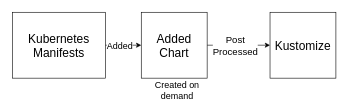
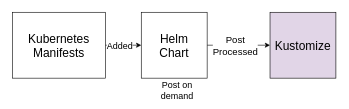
  <mxCell id="0" />
  <mxCell id="1" parent="0" />
  <mxCell id="2" style="edgeStyle=orthogonalEdgeStyle;rounded=0;orthogonalLoop=1;jettySize=auto;html=1;exitX=1;exitY=0.5;exitDx=0;exitDy=0;" edge="1" parent="1" source="4" target="7"><mxGeometry relative="1" as="geometry" /></mxCell>
  <mxCell id="3" value="&lt;font style=&quot;font-size: 15px&quot;&gt;Added&lt;/font&gt;" style="text;html=1;align=center;verticalAlign=middle;resizable=0;points=[];labelBackgroundColor=#ffffff;" vertex="1" connectable="0" parent="2"><mxGeometry x="-0.236" relative="1" as="geometry"><mxPoint as="offset" /></mxGeometry></mxCell>
  <mxCell id="4" value="&lt;div style=&quot;font-size: 20px&quot;&gt;&lt;font style=&quot;font-size: 20px&quot;&gt;Kubernetes&lt;/font&gt;&lt;/div&gt;&lt;div style=&quot;font-size: 20px&quot;&gt;&lt;font style=&quot;font-size: 20px&quot;&gt;Manifests&lt;br&gt;&lt;/font&gt;&lt;/div&gt;" style="whiteSpace=wrap;html=1;aspect=fixed;" vertex="1" parent="1"><mxGeometry x="20" y="20" width="155" height="110" as="geometry" /></mxCell>
  <mxCell id="5" style="edgeStyle=orthogonalEdgeStyle;rounded=0;orthogonalLoop=1;jettySize=auto;html=1;exitX=0.5;exitY=0;exitDx=0;exitDy=0;" edge="1" parent="1" source="7" target="8"><mxGeometry relative="1" as="geometry"><Array as="points"><mxPoint x="490" y="75" /><mxPoint x="490" y="75" /></Array></mxGeometry></mxCell>
  <mxCell id="6" value="&lt;div style=&quot;font-size: 16px&quot;&gt;&lt;font style=&quot;font-size: 16px&quot;&gt;Post&lt;/font&gt;&lt;/div&gt;&lt;div style=&quot;font-size: 16px&quot;&gt;&lt;font style=&quot;font-size: 16px&quot;&gt;Processed&lt;/font&gt;&lt;/div&gt;" style="text;html=1;align=center;verticalAlign=middle;resizable=0;points=[];labelBackgroundColor=#ffffff;" vertex="1" connectable="0" parent="5"><mxGeometry x="0.244" y="1" relative="1" as="geometry"><mxPoint x="-19" y="1" as="offset" /></mxGeometry></mxCell>
- <mxCell id="7" value="&lt;div style=&quot;font-size: 20px&quot;&gt;&lt;font style=&quot;font-size: 20px&quot;&gt;Added&lt;br&gt;&lt;/font&gt;&lt;/div&gt;&lt;div style=&quot;font-size: 20px&quot;&gt;&lt;font style=&quot;font-size: 20px&quot;&gt;Chart&lt;/font&gt;&lt;/div&gt;" style="whiteSpace=wrap;html=1;aspect=fixed;direction=south;" vertex="1" parent="1"><mxGeometry x="235" y="20" width="110" height="110" as="geometry" /></mxCell>
- <mxCell id="8" value="&lt;font style=&quot;font-size: 20px&quot;&gt;Kustomize&lt;/font&gt;" style="whiteSpace=wrap;html=1;aspect=fixed;" vertex="1" parent="1"><mxGeometry x="450" y="20" width="110" height="110" as="geometry" /></mxCell>
- <mxCell id="9" value="&lt;font style=&quot;font-size: 15px&quot;&gt;Created on demand&lt;/font&gt;" style="text;html=1;strokeColor=none;fillColor=none;align=center;verticalAlign=middle;whiteSpace=wrap;rounded=0;" vertex="1" parent="1"><mxGeometry x="245" y="140" width="100" height="20" as="geometry" /></mxCell>
+ <mxCell id="7" value="&lt;div style=&quot;font-size: 20px&quot;&gt;&lt;font style=&quot;font-size: 20px&quot;&gt;Helm&lt;br&gt;&lt;/font&gt;&lt;/div&gt;&lt;div style=&quot;font-size: 20px&quot;&gt;&lt;font style=&quot;font-size: 20px&quot;&gt;Chart&lt;/font&gt;&lt;/div&gt;" style="whiteSpace=wrap;html=1;aspect=fixed;direction=south;" vertex="1" parent="1"><mxGeometry x="235" y="20" width="110" height="110" as="geometry" /></mxCell>
+ <mxCell id="8" value="&lt;font style=&quot;font-size: 20px&quot;&gt;Kustomize&lt;/font&gt;" style="whiteSpace=wrap;html=1;aspect=fixed;fillColor=#e1d5e7;" vertex="1" parent="1"><mxGeometry x="450" y="20" width="110" height="110" as="geometry" /></mxCell>
+ <mxCell id="9" value="&lt;font style=&quot;font-size: 15px&quot;&gt;Post on demand&lt;/font&gt;" style="text;html=1;strokeColor=none;fillColor=none;align=center;verticalAlign=middle;whiteSpace=wrap;rounded=0;" vertex="1" parent="1"><mxGeometry x="245" y="140" width="100" height="20" as="geometry" /></mxCell>
